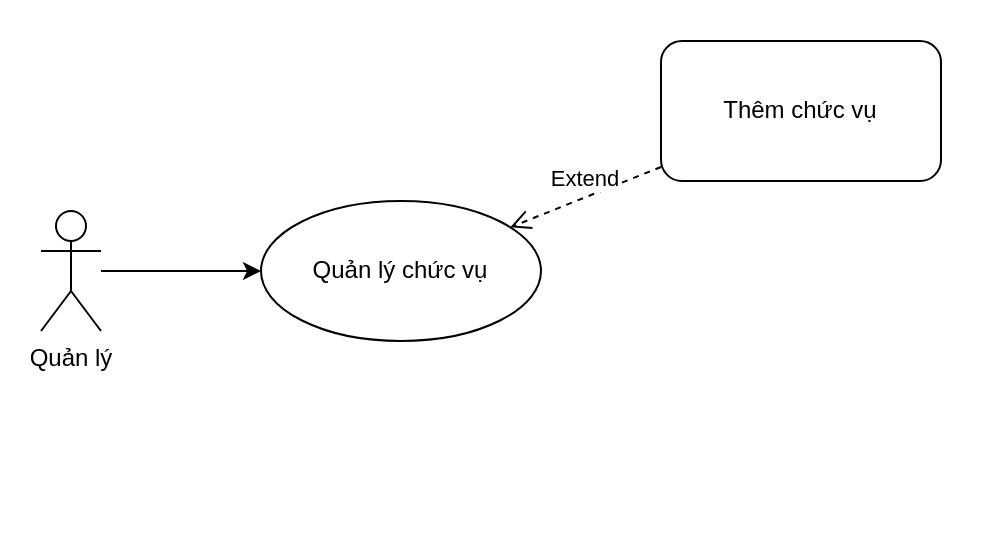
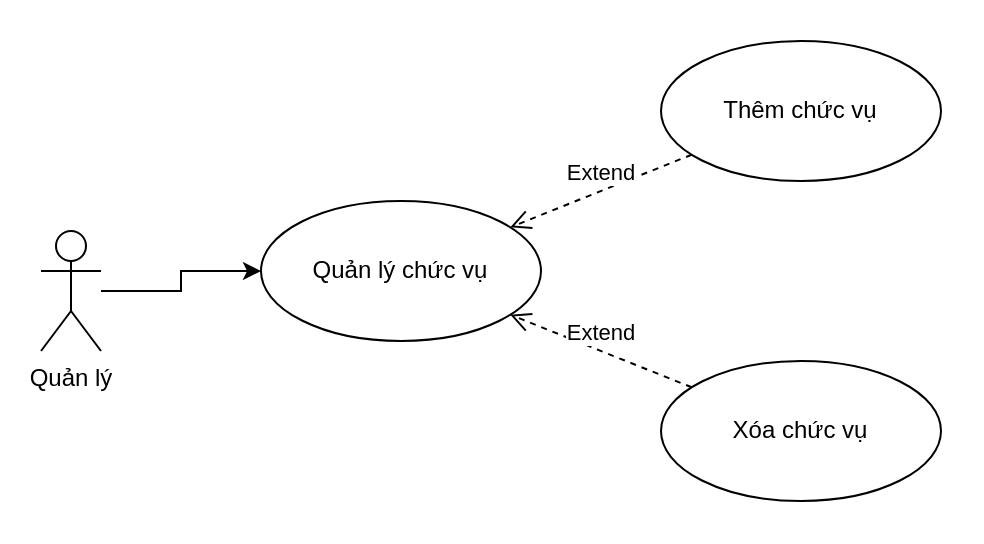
  <mxCell id="0" />
  <mxCell id="1" parent="0" />
  <mxCell id="2" style="edgeStyle=orthogonalEdgeStyle;rounded=0;orthogonalLoop=1;jettySize=auto;html=1;" edge="1" parent="1" source="3" target="4"><mxGeometry relative="1" as="geometry" /></mxCell>
- <mxCell id="3" value="Quản lý" style="shape=umlActor;verticalLabelPosition=bottom;verticalAlign=top;html=1;outlineConnect=0;" vertex="1" parent="1"><mxGeometry x="20" y="105" width="30" height="60" as="geometry" /></mxCell>
+ <mxCell id="3" value="Quản lý" style="shape=umlActor;verticalLabelPosition=bottom;verticalAlign=top;html=1;outlineConnect=0;" vertex="1" parent="1"><mxGeometry x="20" y="115" width="30" height="60" as="geometry" /></mxCell>
  <mxCell id="4" value="Quản lý chức vụ" style="ellipse;whiteSpace=wrap;html=1;" vertex="1" parent="1"><mxGeometry x="130" y="100" width="140" height="70" as="geometry" /></mxCell>
  <mxCell id="5" value="" style="group" vertex="1" connectable="0" parent="1"><mxGeometry x="330" y="20" width="140" height="230" as="geometry" /></mxCell>
- <mxCell id="7" value="Thêm chức vụ" style="whiteSpace=wrap;html=1;rounded=1;" vertex="1" parent="5"><mxGeometry width="140" height="70" as="geometry" /></mxCell>
+ <mxCell id="6" value="Xóa chức vụ" style="ellipse;whiteSpace=wrap;html=1;" vertex="1" parent="5"><mxGeometry y="160" width="140" height="70" as="geometry" /></mxCell>
+ <mxCell id="7" value="Thêm chức vụ" style="ellipse;whiteSpace=wrap;html=1;" vertex="1" parent="5"><mxGeometry width="140" height="70" as="geometry" /></mxCell>
  <mxCell id="8" value="Extend" style="html=1;verticalAlign=bottom;endArrow=open;dashed=1;endSize=8;curved=0;rounded=0;" edge="1" parent="1" source="7" target="4"><mxGeometry x="0.003" relative="1" as="geometry"><mxPoint x="410" y="175" as="sourcePoint" /><mxPoint x="330" y="175" as="targetPoint" /><mxPoint as="offset" /></mxGeometry></mxCell>
+ <mxCell id="9" value="Extend" style="html=1;verticalAlign=bottom;endArrow=open;dashed=1;endSize=8;curved=0;rounded=0;" edge="1" parent="1" source="6" target="4"><mxGeometry relative="1" as="geometry"><mxPoint x="340" y="148" as="sourcePoint" /><mxPoint x="280" y="147" as="targetPoint" /></mxGeometry></mxCell>
